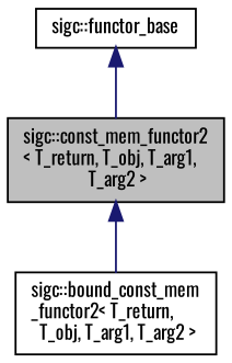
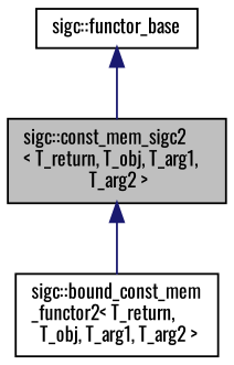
  digraph {
    fontname=Oswald
    node [color=black fillcolor=white fontname=Oswald fontsize=10 shape=record style=filled]
    edge [color=midnightblue dir=back fontname=Oswald fontsize=10 labelfontname=Sans labelfontsize=10 style=solid]
-   n1 [fillcolor=grey75 fontcolor=black height=0.2 label="sigc::const_mem_functor2\l\< T_return, T_obj, T_arg1,\l T_arg2 \>" width=0.4]
+   n1 [fillcolor=grey75 fontcolor=black height=0.2 label="sigc::const_mem_sigc2\l\< T_return, T_obj, T_arg1,\l T_arg2 \>" width=0.4]
    n2 [height=0.2 label="sigc::bound_const_mem\l_functor2\< T_return,\l T_obj, T_arg1, T_arg2 \>" width=0.4]
    n3 [height=0.2 label="sigc::functor_base" width=0.4]
    n1 -> n2
    n3 -> n1
  }
